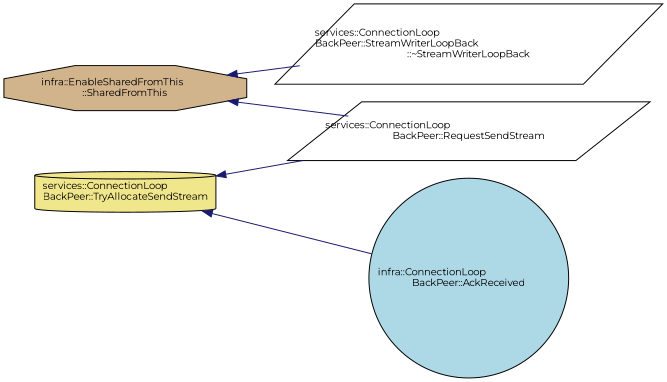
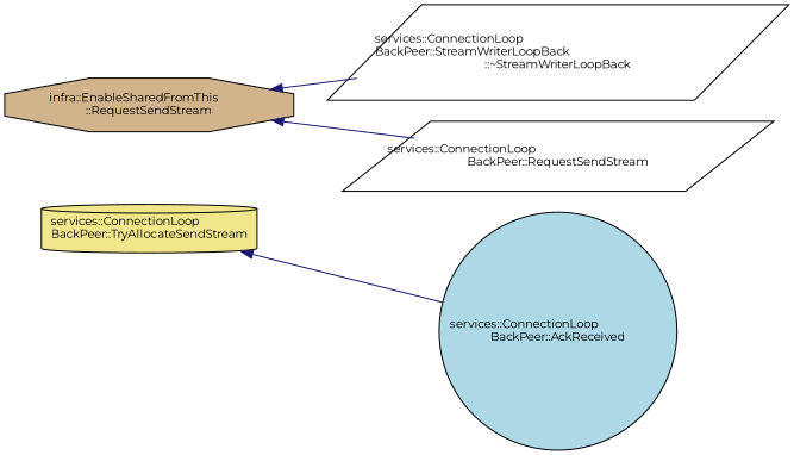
  digraph {
    fontname=Montserrat
    rankdir=LR
    node [color=black fillcolor=white fontname=Montserrat fontsize=10 shape=parallelogram style=filled]
    edge [color=midnightblue dir=back fontname=Montserrat fontsize=10 labelfontname=Helvetica labelfontsize=10 style=solid]
-   n1 [fillcolor=tan fontcolor=black height=0.2 label="infra::EnableSharedFromThis\l::SharedFromThis" shape=octagon width=0.4]
+   n1 [fillcolor=tan fontcolor=black height=0.2 label="infra::EnableSharedFromThis\l::RequestSendStream" shape=octagon width=0.4]
    n2 [height=0.2 label="services::ConnectionLoop\lBackPeer::StreamWriterLoopBack\l::~StreamWriterLoopBack" width=0.4]
    n3 [height=0.2 label="services::ConnectionLoop\lBackPeer::RequestSendStream" width=0.4]
    n4 [fillcolor=khaki height=0.2 label="services::ConnectionLoop\lBackPeer::TryAllocateSendStream" shape=cylinder width=0.4]
-   n5 [fillcolor=lightblue height=0.2 label="infra::ConnectionLoop\lBackPeer::AckReceived" shape=circle width=0.4]
+   n5 [fillcolor=lightblue height=0.2 label="services::ConnectionLoop\lBackPeer::AckReceived" shape=circle width=0.4]
    n1 -> n2
    n1 -> n3
-   n4 -> n3
    n4 -> n5
  }
